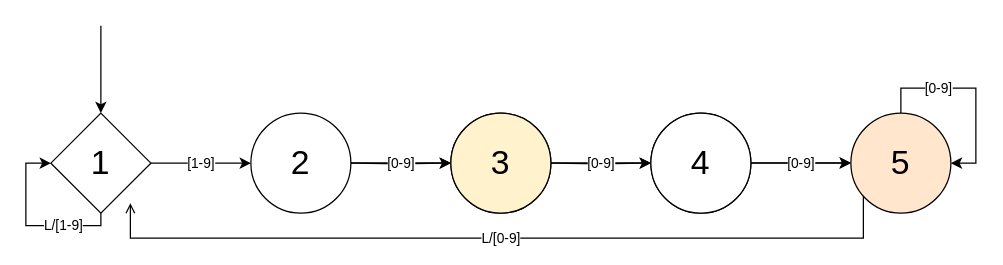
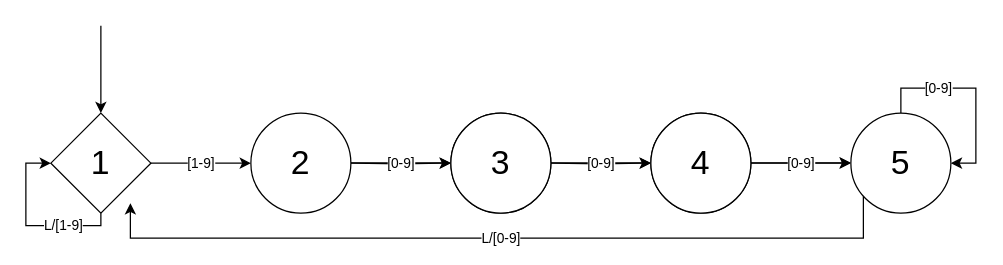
  <mxCell id="0" />
  <mxCell id="1" parent="0" />
  <mxCell id="2" value="[1-9]" style="edgeStyle=orthogonalEdgeStyle;rounded=0;orthogonalLoop=1;jettySize=auto;html=1;" edge="1" parent="1" source="3"><mxGeometry x="-0.005" relative="1" as="geometry"><mxPoint x="200" y="130" as="targetPoint" /><mxPoint as="offset" /></mxGeometry></mxCell>
  <mxCell id="3" value="1" style="rhombus;whiteSpace=wrap;html=1;aspect=fixed;fontSize=27;" vertex="1" parent="1"><mxGeometry x="40" y="90" width="80" height="80" as="geometry" /></mxCell>
  <mxCell id="4" value="" style="endArrow=classic;html=1;rounded=0;entryX=0.5;entryY=0;entryDx=0;entryDy=0;" edge="1" parent="1" target="3"><mxGeometry width="50" height="50" relative="1" as="geometry"><mxPoint x="80" y="20" as="sourcePoint" /><mxPoint x="170" y="120" as="targetPoint" /></mxGeometry></mxCell>
  <mxCell id="5" value="" style="edgeStyle=orthogonalEdgeStyle;rounded=0;orthogonalLoop=1;jettySize=auto;html=1;" edge="1" parent="1" target="6"><mxGeometry relative="1" as="geometry"><mxPoint x="280" y="130" as="sourcePoint" /></mxGeometry></mxCell>
  <mxCell id="6" value="" style="ellipse;whiteSpace=wrap;html=1;aspect=fixed;" vertex="1" parent="1"><mxGeometry x="360" y="90" width="80" height="80" as="geometry" /></mxCell>
  <mxCell id="7" value="[0-9]" style="edgeStyle=orthogonalEdgeStyle;rounded=0;orthogonalLoop=1;jettySize=auto;html=1;" edge="1" parent="1"><mxGeometry relative="1" as="geometry"><mxPoint x="280" y="129.88" as="sourcePoint" /><mxPoint x="360" y="129.88" as="targetPoint" /><mxPoint as="offset" /></mxGeometry></mxCell>
  <mxCell id="8" value="" style="edgeStyle=orthogonalEdgeStyle;rounded=0;orthogonalLoop=1;jettySize=auto;html=1;" edge="1" parent="1" target="9"><mxGeometry relative="1" as="geometry"><mxPoint x="440" y="130" as="sourcePoint" /></mxGeometry></mxCell>
  <mxCell id="9" value="" style="ellipse;whiteSpace=wrap;html=1;aspect=fixed;" vertex="1" parent="1"><mxGeometry x="520" y="90" width="80" height="80" as="geometry" /></mxCell>
  <mxCell id="10" value="[0-9]" style="edgeStyle=orthogonalEdgeStyle;rounded=0;orthogonalLoop=1;jettySize=auto;html=1;" edge="1" parent="1"><mxGeometry relative="1" as="geometry"><mxPoint x="440" y="129.88" as="sourcePoint" /><mxPoint x="520" y="129.88" as="targetPoint" /><mxPoint as="offset" /></mxGeometry></mxCell>
  <mxCell id="11" value="2" style="ellipse;whiteSpace=wrap;html=1;aspect=fixed;fontSize=27;" vertex="1" parent="1"><mxGeometry x="200" y="90" width="80" height="80" as="geometry" /></mxCell>
- <mxCell id="12" value="3" style="ellipse;whiteSpace=wrap;html=1;aspect=fixed;fontSize=27;fillColor=#fff2cc;" vertex="1" parent="1"><mxGeometry x="360" y="90" width="80" height="80" as="geometry" /></mxCell>
+ <mxCell id="12" value="3" style="ellipse;whiteSpace=wrap;html=1;aspect=fixed;fontSize=27;" vertex="1" parent="1"><mxGeometry x="360" y="90" width="80" height="80" as="geometry" /></mxCell>
  <mxCell id="13" value="" style="edgeStyle=orthogonalEdgeStyle;rounded=0;orthogonalLoop=1;jettySize=auto;html=1;" edge="1" parent="1" source="14" target="17"><mxGeometry relative="1" as="geometry" /></mxCell>
  <mxCell id="14" value="4" style="ellipse;whiteSpace=wrap;html=1;aspect=fixed;fontSize=27;" vertex="1" parent="1"><mxGeometry x="520" y="90" width="80" height="80" as="geometry" /></mxCell>
  <mxCell id="15" value="[0-9]" style="edgeStyle=orthogonalEdgeStyle;rounded=0;orthogonalLoop=1;jettySize=auto;html=1;entryX=1;entryY=0.5;entryDx=0;entryDy=0;" edge="1" parent="1" source="17" target="17"><mxGeometry x="-0.376" relative="1" as="geometry"><mxPoint x="840" y="130" as="targetPoint" /><Array as="points"><mxPoint x="720" y="70" /><mxPoint x="780" y="70" /><mxPoint x="780" y="130" /></Array><mxPoint as="offset" /></mxGeometry></mxCell>
- <mxCell id="16" value="L/[0-9]" style="edgeStyle=orthogonalEdgeStyle;rounded=0;orthogonalLoop=1;jettySize=auto;html=1;entryX=0.795;entryY=0.9;entryDx=0;entryDy=0;entryPerimeter=0;endArrow=open;" edge="1" parent="1" source="17" target="3"><mxGeometry relative="1" as="geometry"><Array as="points"><mxPoint x="690" y="190" /><mxPoint x="104" y="190" /></Array></mxGeometry></mxCell>
- <mxCell id="17" value="5" style="ellipse;whiteSpace=wrap;html=1;aspect=fixed;fontSize=27;fillColor=#ffe6cc;" vertex="1" parent="1"><mxGeometry x="680" y="90" width="80" height="80" as="geometry" /></mxCell>
+ <mxCell id="16" value="L/[0-9]" style="edgeStyle=orthogonalEdgeStyle;rounded=0;orthogonalLoop=1;jettySize=auto;html=1;entryX=0.795;entryY=0.9;entryDx=0;entryDy=0;entryPerimeter=0;" edge="1" parent="1" source="17" target="3"><mxGeometry relative="1" as="geometry"><Array as="points"><mxPoint x="690" y="190" /><mxPoint x="104" y="190" /></Array></mxGeometry></mxCell>
+ <mxCell id="17" value="5" style="ellipse;whiteSpace=wrap;html=1;aspect=fixed;fontSize=27;" vertex="1" parent="1"><mxGeometry x="680" y="90" width="80" height="80" as="geometry" /></mxCell>
  <mxCell id="18" value="[0-9]" style="edgeStyle=orthogonalEdgeStyle;rounded=0;orthogonalLoop=1;jettySize=auto;html=1;" edge="1" parent="1"><mxGeometry relative="1" as="geometry"><mxPoint x="600" y="129.71" as="sourcePoint" /><mxPoint x="680" y="129.71" as="targetPoint" /><mxPoint as="offset" /></mxGeometry></mxCell>
  <mxCell id="19" value="L/[1-9]" style="endArrow=classic;html=1;rounded=0;exitX=0.5;exitY=1;exitDx=0;exitDy=0;entryX=0;entryY=0.5;entryDx=0;entryDy=0;" edge="1" parent="1" source="3" target="3"><mxGeometry x="-0.429" width="50" height="50" relative="1" as="geometry"><mxPoint x="170" y="180" as="sourcePoint" /><mxPoint x="20" y="130" as="targetPoint" /><Array as="points"><mxPoint x="80" y="180" /><mxPoint x="20" y="180" /><mxPoint x="20" y="170" /><mxPoint x="20" y="150" /><mxPoint x="20" y="130" /></Array><mxPoint as="offset" /></mxGeometry></mxCell>
